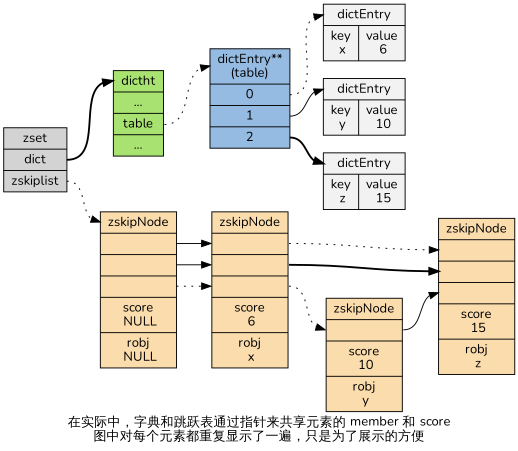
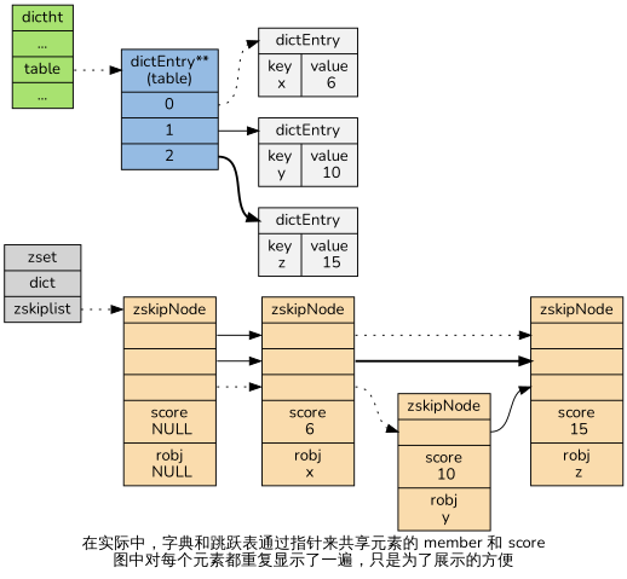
  digraph {
    fontname=Nunito
    label="在实际中，字典和跳跃表通过指针来共享元素的 member 和 score\n图中对每个元素都重复显示了一遍，只是为了展示的方便"
    rankdir=LR
    node [fontname=Nunito shape=record style=filled fillcolor="#FADCAD"]
    edge [fontname=Nunito headport=head style=dotted tailport=1]
    n1 [label="<head>zset |<dict>dict |<zskiplist> zskiplist" fillcolor=""]
    n2 [label="<head>zskipNode |<3> |<2> |<1> |<score>score\n NULL |<robj>robj\n NULL"]
    n3 [fillcolor="#A8E270" label="<head>dictht | ... |<table> table | ..."]
    n4 [label="<head>zskipNode |<3> |<2> |<1> |<score>score\n 6 |<robj>robj\n x"]
    n5 [fillcolor="#95BBE3" label="<head>dictEntry**\n(table) |<0> 0 |<1> 1 |<2> 2"]
    n6 [label="<head>zskipNode | <1> |<score>score\n 10 |<robj>robj\n y"]
    n7 [label="<head>zskipNode |<3> |<2> |<1> |<score>score\n 15 |<robj>robj\n z"]
    n8 [fillcolor="#F2F2F2" label="<head>dictEntry |{<key>key\n x |<value>value\n 6}"]
    n9 [fillcolor="#F2F2F2" label="<head>dictEntry |{<key>key\n y |<value>value\n 10}"]
    n10 [fillcolor="#F2F2F2" label="<head>dictEntry |{<key>key\n z |<value>value\n 15}"]
    n1 -> n2 [tailport=zskiplist]
-   n1 -> n3 [style=bold tailport=dict]
    n2 -> n4 [headport=3 style=solid tailport=3]
    n2 -> n4 [headport=2 style=solid tailport=2]
    n2 -> n4 [headport=1]
    n3 -> n5 [tailport=table]
    n4 -> n6 [headport=1]
    n4 -> n7 [headport=2 style=bold tailport=2]
    n4 -> n7 [headport=3 tailport=3]
    n5 -> n8 [tailport=0]
    n5 -> n9 [style=solid]
    n5 -> n10 [style=bold tailport=2]
    n6 -> n7 [headport=1 style=solid]
  }
